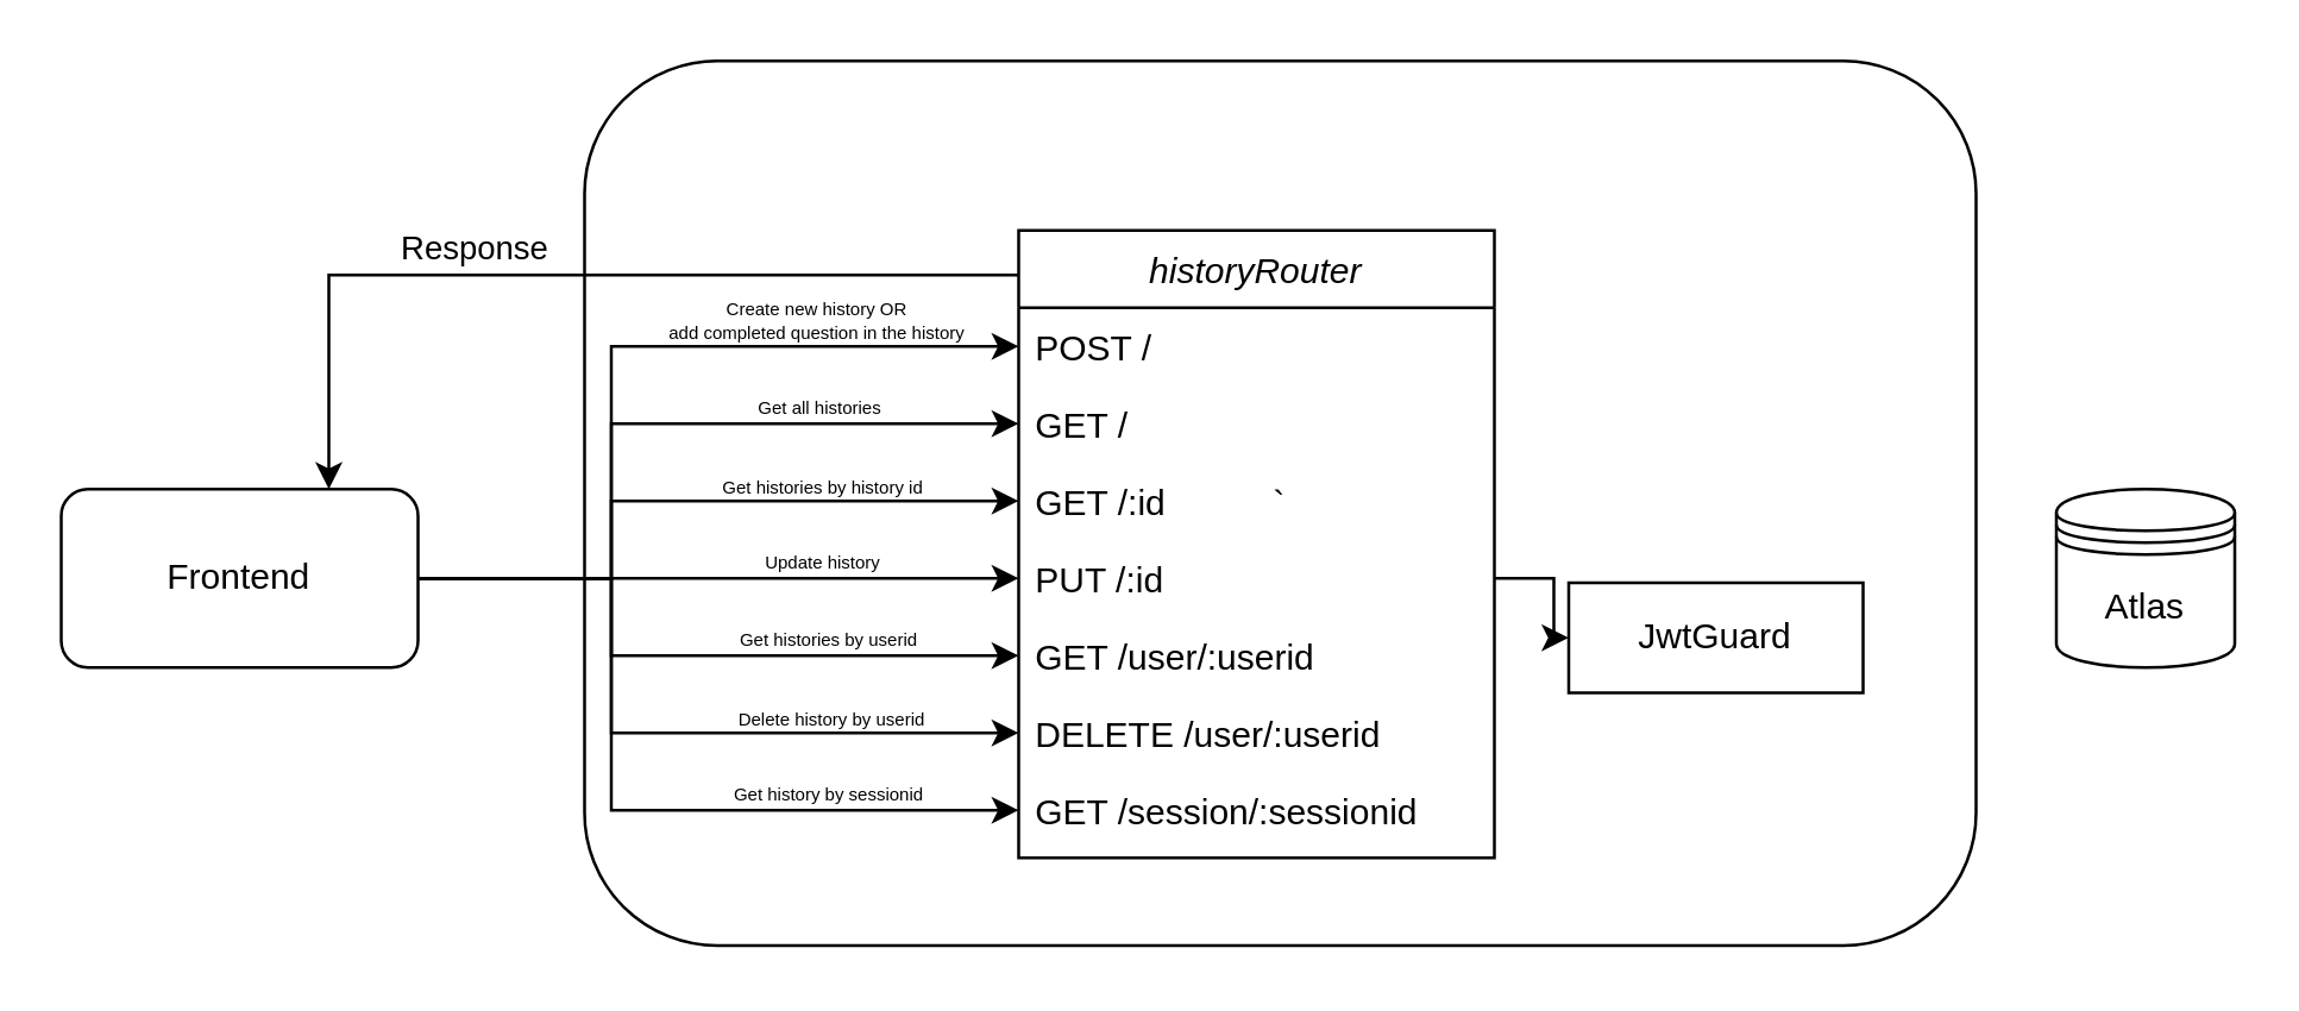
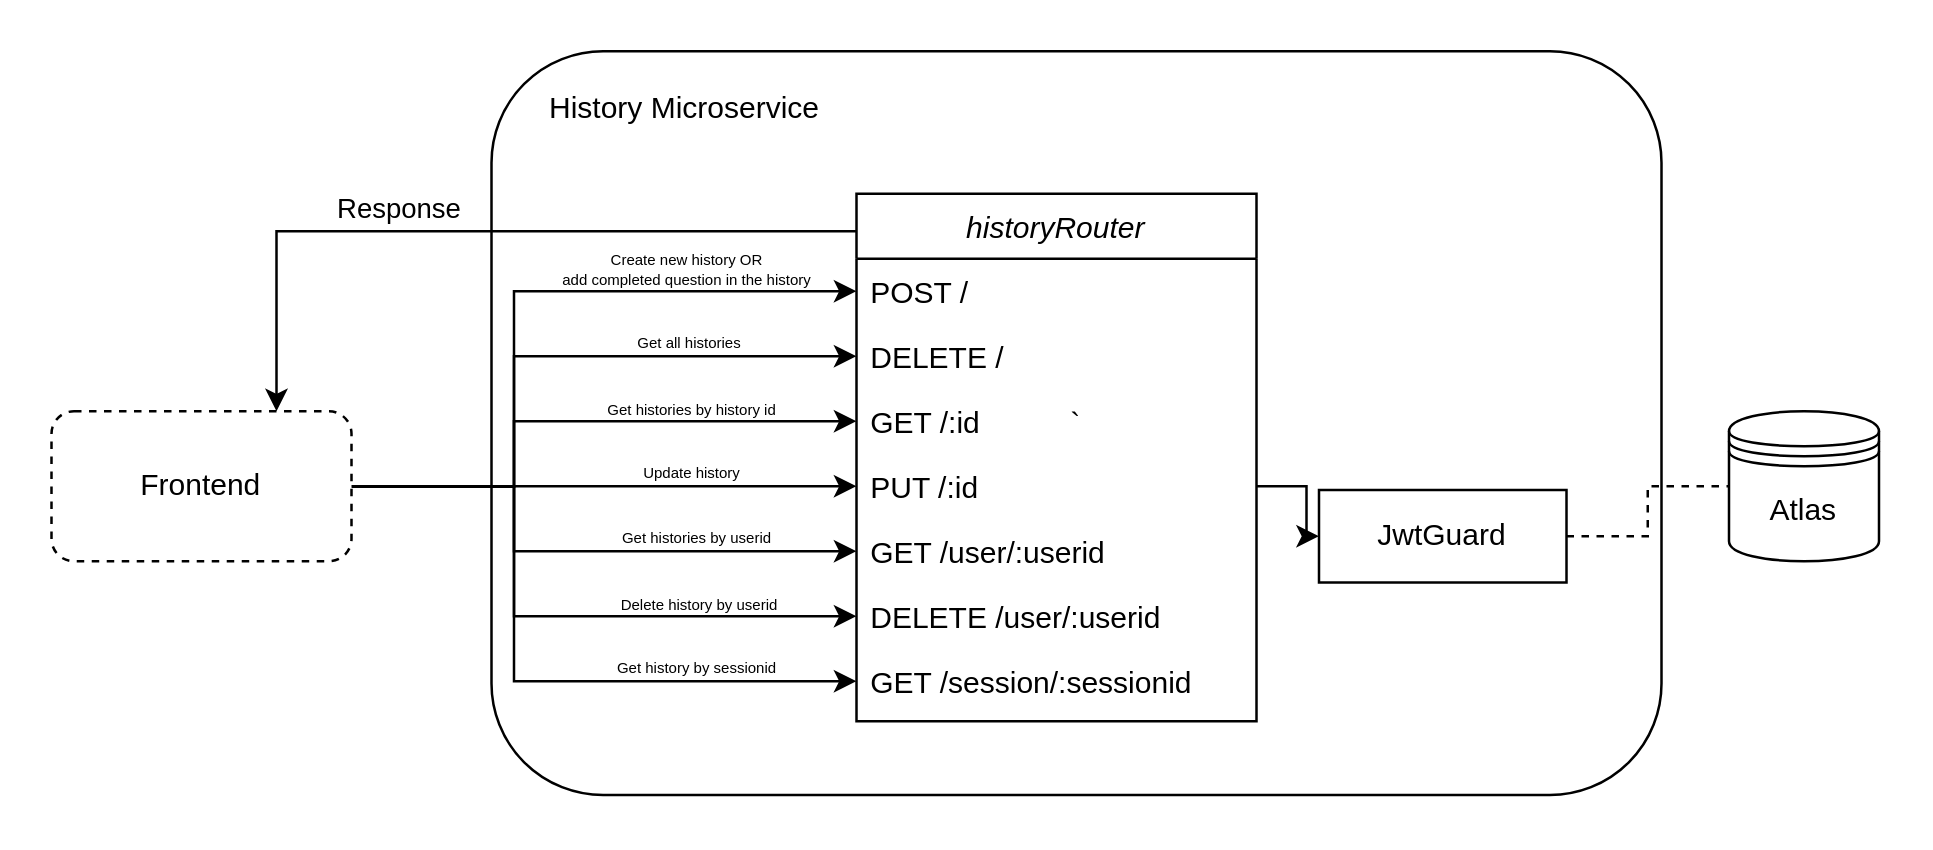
  <mxCell id="0" />
  <mxCell id="1" parent="0" />
  <mxCell id="2" value="`" style="rounded=1;whiteSpace=wrap;html=1;fillColor=default;" vertex="1" parent="1"><mxGeometry x="196" y="20" width="468" height="297.5" as="geometry" /></mxCell>
  <mxCell id="3" style="edgeStyle=orthogonalEdgeStyle;rounded=0;orthogonalLoop=1;jettySize=auto;html=1;entryX=0.75;entryY=0;entryDx=0;entryDy=0;" edge="1" parent="1" source="5" target="27"><mxGeometry relative="1" as="geometry"><Array as="points"><mxPoint x="110" y="92" /></Array></mxGeometry></mxCell>
  <mxCell id="4" value="Response" style="edgeLabel;html=1;align=center;verticalAlign=middle;resizable=0;points=[];" connectable="0" vertex="1" parent="3"><mxGeometry x="0.21" y="1" relative="1" as="geometry"><mxPoint y="-11" as="offset" /></mxGeometry></mxCell>
  <mxCell id="5" value="historyRouter" style="swimlane;fontStyle=2;align=center;verticalAlign=top;childLayout=stackLayout;horizontal=1;startSize=26;horizontalStack=0;resizeParent=1;resizeLast=0;collapsible=1;marginBottom=0;rounded=0;shadow=0;strokeWidth=1;swimlaneFillColor=none;swimlaneLine=1;" vertex="1" parent="1"><mxGeometry x="342" y="77" width="160" height="211" as="geometry"><mxRectangle x="425" y="183" width="160" height="26" as="alternateBounds" /></mxGeometry></mxCell>
  <mxCell id="6" value="POST /" style="text;align=left;verticalAlign=top;spacingLeft=4;spacingRight=4;overflow=hidden;rotatable=0;points=[[0,0.5],[1,0.5]];portConstraint=eastwest;" vertex="1" parent="5"><mxGeometry y="26" width="160" height="26" as="geometry" /></mxCell>
- <mxCell id="7" value="GET /" style="text;align=left;verticalAlign=top;spacingLeft=4;spacingRight=4;overflow=hidden;rotatable=0;points=[[0,0.5],[1,0.5]];portConstraint=eastwest;" vertex="1" parent="5"><mxGeometry y="52" width="160" height="26" as="geometry" /></mxCell>
+ <mxCell id="7" value="DELETE /" style="text;align=left;verticalAlign=top;spacingLeft=4;spacingRight=4;overflow=hidden;rotatable=0;points=[[0,0.5],[1,0.5]];portConstraint=eastwest;" vertex="1" parent="5"><mxGeometry y="52" width="160" height="26" as="geometry" /></mxCell>
  <mxCell id="8" value="GET /:id" style="text;align=left;verticalAlign=top;spacingLeft=4;spacingRight=4;overflow=hidden;rotatable=0;points=[[0,0.5],[1,0.5]];portConstraint=eastwest;rounded=0;shadow=0;html=0;" vertex="1" parent="5"><mxGeometry y="78" width="160" height="26" as="geometry" /></mxCell>
  <mxCell id="9" value="PUT /:id" style="text;align=left;verticalAlign=top;spacingLeft=4;spacingRight=4;overflow=hidden;rotatable=0;points=[[0,0.5],[1,0.5]];portConstraint=eastwest;rounded=0;shadow=0;html=0;" vertex="1" parent="5"><mxGeometry y="104" width="160" height="26" as="geometry" /></mxCell>
  <mxCell id="10" value="GET /user/:userid" style="text;align=left;verticalAlign=top;spacingLeft=4;spacingRight=4;overflow=hidden;rotatable=0;points=[[0,0.5],[1,0.5]];portConstraint=eastwest;rounded=0;shadow=0;html=0;" vertex="1" parent="5"><mxGeometry y="130" width="160" height="26" as="geometry" /></mxCell>
  <mxCell id="11" value="DELETE /user/:userid" style="text;align=left;verticalAlign=top;spacingLeft=4;spacingRight=4;overflow=hidden;rotatable=0;points=[[0,0.5],[1,0.5]];portConstraint=eastwest;rounded=0;shadow=0;html=0;" vertex="1" parent="5"><mxGeometry y="156" width="160" height="26" as="geometry" /></mxCell>
  <mxCell id="12" value="GET /session/:sessionid" style="text;align=left;verticalAlign=top;spacingLeft=4;spacingRight=4;overflow=hidden;rotatable=0;points=[[0,0.5],[1,0.5]];portConstraint=eastwest;rounded=0;shadow=0;html=0;" vertex="1" parent="5"><mxGeometry y="182" width="160" height="26" as="geometry" /></mxCell>
  <mxCell id="13" style="edgeStyle=orthogonalEdgeStyle;rounded=0;orthogonalLoop=1;jettySize=auto;html=1;" edge="1" parent="1" source="27" target="9"><mxGeometry relative="1" as="geometry" /></mxCell>
  <mxCell id="14" value="Update history" style="edgeLabel;html=1;align=center;verticalAlign=middle;resizable=0;points=[];fontSize=6;" connectable="0" vertex="1" parent="13"><mxGeometry x="0.271" y="-2" relative="1" as="geometry"><mxPoint x="7" y="-8" as="offset" /></mxGeometry></mxCell>
  <mxCell id="15" style="edgeStyle=orthogonalEdgeStyle;rounded=0;orthogonalLoop=1;jettySize=auto;html=1;" edge="1" parent="1" source="27" target="8"><mxGeometry relative="1" as="geometry"><Array as="points"><mxPoint x="205" y="194" /><mxPoint x="205" y="168" /></Array></mxGeometry></mxCell>
  <mxCell id="16" value="Get histories by history id" style="edgeLabel;html=1;align=center;verticalAlign=middle;resizable=0;points=[];fontSize=6;" connectable="0" vertex="1" parent="15"><mxGeometry x="0.383" y="1" relative="1" as="geometry"><mxPoint x="3" y="-4" as="offset" /></mxGeometry></mxCell>
  <mxCell id="17" style="edgeStyle=orthogonalEdgeStyle;rounded=0;orthogonalLoop=1;jettySize=auto;html=1;" edge="1" parent="1" source="27" target="7"><mxGeometry relative="1" as="geometry"><Array as="points"><mxPoint x="205" y="194" /><mxPoint x="205" y="142" /></Array></mxGeometry></mxCell>
  <mxCell id="18" value="Get all histories" style="edgeLabel;html=1;align=center;verticalAlign=middle;resizable=0;points=[];fontSize=6;" connectable="0" vertex="1" parent="17"><mxGeometry x="0.465" y="3" relative="1" as="geometry"><mxPoint y="-3" as="offset" /></mxGeometry></mxCell>
  <mxCell id="19" style="edgeStyle=orthogonalEdgeStyle;rounded=0;orthogonalLoop=1;jettySize=auto;html=1;" edge="1" parent="1" source="27" target="6"><mxGeometry relative="1" as="geometry"><Array as="points"><mxPoint x="205" y="194" /><mxPoint x="205" y="116" /></Array></mxGeometry></mxCell>
  <mxCell id="20" value="Create new history OR&lt;br style=&quot;font-size: 6px;&quot;&gt;add completed question in the history" style="edgeLabel;html=1;align=center;verticalAlign=middle;resizable=0;points=[];fontSize=6;" connectable="0" vertex="1" parent="19"><mxGeometry x="0.48" y="3" relative="1" as="geometry"><mxPoint x="4" y="-6" as="offset" /></mxGeometry></mxCell>
  <mxCell id="21" style="edgeStyle=orthogonalEdgeStyle;rounded=0;orthogonalLoop=1;jettySize=auto;html=1;" edge="1" parent="1" source="27" target="10"><mxGeometry relative="1" as="geometry"><Array as="points"><mxPoint x="205" y="194" /><mxPoint x="205" y="220" /></Array></mxGeometry></mxCell>
  <mxCell id="22" value="Get histories by userid" style="edgeLabel;html=1;align=center;verticalAlign=middle;resizable=0;points=[];fontSize=6;" connectable="0" vertex="1" parent="21"><mxGeometry x="0.448" y="1" relative="1" as="geometry"><mxPoint x="-2" y="-5" as="offset" /></mxGeometry></mxCell>
  <mxCell id="23" style="edgeStyle=orthogonalEdgeStyle;rounded=0;orthogonalLoop=1;jettySize=auto;html=1;" edge="1" parent="1" source="27" target="11"><mxGeometry relative="1" as="geometry"><Array as="points"><mxPoint x="205" y="194" /><mxPoint x="205" y="246" /></Array></mxGeometry></mxCell>
  <mxCell id="24" value="Delete history by userid" style="edgeLabel;html=1;align=center;verticalAlign=middle;resizable=0;points=[];fontSize=6;" connectable="0" vertex="1" parent="23"><mxGeometry x="0.487" y="1" relative="1" as="geometry"><mxPoint x="1" y="-4" as="offset" /></mxGeometry></mxCell>
  <mxCell id="25" style="edgeStyle=orthogonalEdgeStyle;rounded=0;orthogonalLoop=1;jettySize=auto;html=1;" edge="1" parent="1" source="27" target="12"><mxGeometry relative="1" as="geometry"><Array as="points"><mxPoint x="205" y="194" /><mxPoint x="205" y="272" /></Array></mxGeometry></mxCell>
  <mxCell id="26" value="Get history by sessionid" style="edgeLabel;html=1;align=center;verticalAlign=middle;resizable=0;points=[];fontSize=6;" connectable="0" vertex="1" parent="25"><mxGeometry x="0.532" y="1" relative="1" as="geometry"><mxPoint x="1" y="-5" as="offset" /></mxGeometry></mxCell>
- <mxCell id="27" value="Frontend" style="rounded=1;whiteSpace=wrap;html=1;" vertex="1" parent="1"><mxGeometry x="20" y="164" width="120" height="60" as="geometry" /></mxCell>
+ <mxCell id="27" value="Frontend" style="rounded=1;whiteSpace=wrap;html=1;dashed=1;" vertex="1" parent="1"><mxGeometry x="20" y="164" width="120" height="60" as="geometry" /></mxCell>
+ <mxCell id="28" style="edgeStyle=orthogonalEdgeStyle;rounded=0;orthogonalLoop=1;jettySize=auto;html=1;dashed=1;endArrow=none;endFill=0;" edge="1" parent="1" source="29" target="30"><mxGeometry relative="1" as="geometry" /></mxCell>
  <mxCell id="29" value="JwtGuard" style="rounded=0;whiteSpace=wrap;html=1;" vertex="1" parent="1"><mxGeometry x="527" y="195.5" width="99" height="37" as="geometry" /></mxCell>
  <mxCell id="30" value="Atlas" style="shape=datastore;whiteSpace=wrap;html=1;" vertex="1" parent="1"><mxGeometry x="691" y="164" width="60" height="60" as="geometry" /></mxCell>
  <mxCell id="31" style="edgeStyle=orthogonalEdgeStyle;rounded=0;orthogonalLoop=1;jettySize=auto;html=1;entryX=0;entryY=0.5;entryDx=0;entryDy=0;" edge="1" parent="1" source="9" target="29"><mxGeometry relative="1" as="geometry" /></mxCell>
+ <mxCell id="32" value="History Microservice" style="text;html=1;align=center;verticalAlign=middle;resizable=0;points=[];autosize=1;strokeColor=none;fillColor=none;" vertex="1" parent="1"><mxGeometry x="210" y="29" width="126" height="27" as="geometry" /></mxCell>
